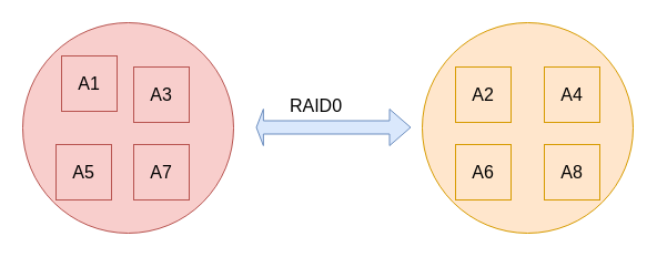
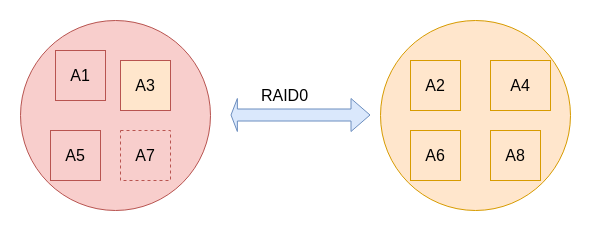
  <mxCell id="0" />
  <mxCell id="1" parent="0" />
  <mxCell id="2" value="" style="ellipse;whiteSpace=wrap;html=1;aspect=fixed;fillColor=#f8cecc;strokeColor=#b85450;fontSize=16;" vertex="1" parent="1"><mxGeometry x="20" y="20" width="190" height="190" as="geometry" /></mxCell>
  <mxCell id="3" value="A1" style="whiteSpace=wrap;html=1;aspect=fixed;fillColor=#f8cecc;strokeColor=#b85450;fontSize=16;" vertex="1" parent="1"><mxGeometry x="55" y="50" width="50" height="50" as="geometry" /></mxCell>
- <mxCell id="4" value="A3" style="whiteSpace=wrap;html=1;aspect=fixed;fillColor=#f8cecc;strokeColor=#b85450;fontSize=16;" vertex="1" parent="1"><mxGeometry x="120" y="60" width="50" height="50" as="geometry" /></mxCell>
+ <mxCell id="4" value="A3" style="whiteSpace=wrap;html=1;aspect=fixed;fillColor=#ffe6cc;strokeColor=#b85450;fontSize=16;" vertex="1" parent="1"><mxGeometry x="120" y="60" width="50" height="50" as="geometry" /></mxCell>
  <mxCell id="5" value="A5" style="whiteSpace=wrap;html=1;aspect=fixed;fillColor=#f8cecc;strokeColor=#b85450;fontSize=16;" vertex="1" parent="1"><mxGeometry x="50" y="130" width="50" height="50" as="geometry" /></mxCell>
- <mxCell id="6" value="A7" style="whiteSpace=wrap;html=1;aspect=fixed;fillColor=#f8cecc;strokeColor=#b85450;fontSize=16;" vertex="1" parent="1"><mxGeometry x="120" y="130" width="50" height="50" as="geometry" /></mxCell>
+ <mxCell id="6" value="A7" style="whiteSpace=wrap;html=1;aspect=fixed;fillColor=#f8cecc;strokeColor=#b85450;fontSize=16;dashed=1;" vertex="1" parent="1"><mxGeometry x="120" y="130" width="50" height="50" as="geometry" /></mxCell>
  <mxCell id="7" value="" style="ellipse;whiteSpace=wrap;html=1;aspect=fixed;fillColor=#ffe6cc;strokeColor=#d79b00;fontSize=16;" vertex="1" parent="1"><mxGeometry x="380" y="20" width="190" height="190" as="geometry" /></mxCell>
  <mxCell id="8" value="A2" style="whiteSpace=wrap;html=1;aspect=fixed;fillColor=#ffe6cc;strokeColor=#d79b00;fontSize=16;" vertex="1" parent="1"><mxGeometry x="410" y="60" width="50" height="50" as="geometry" /></mxCell>
- <mxCell id="9" value="A4" style="whiteSpace=wrap;html=1;aspect=fixed;fillColor=#ffe6cc;strokeColor=#d79b00;fontSize=16;" vertex="1" parent="1"><mxGeometry x="490" y="60" width="50" height="50" as="geometry" /></mxCell>
+ <mxCell id="9" value="A4" style="whiteSpace=wrap;html=1;aspect=fixed;fillColor=#ffe6cc;strokeColor=#d79b00;fontSize=16;" vertex="1" parent="1"><mxGeometry x="490" y="60" width="60" height="50" as="geometry" /></mxCell>
  <mxCell id="10" value="A6" style="whiteSpace=wrap;html=1;aspect=fixed;fillColor=#ffe6cc;strokeColor=#d79b00;fontSize=16;" vertex="1" parent="1"><mxGeometry x="410" y="130" width="50" height="50" as="geometry" /></mxCell>
  <mxCell id="11" value="A8" style="whiteSpace=wrap;html=1;aspect=fixed;fillColor=#ffe6cc;strokeColor=#d79b00;fontSize=16;" vertex="1" parent="1"><mxGeometry x="490" y="130" width="50" height="50" as="geometry" /></mxCell>
  <mxCell id="12" value="" style="shape=flexArrow;endArrow=classic;startArrow=classic;html=1;rounded=0;width=12;startSize=1.79;fillColor=#dae8fc;strokeColor=#6c8ebf;fontSize=16;" edge="1" parent="1"><mxGeometry width="100" height="100" relative="1" as="geometry"><mxPoint x="230" y="114.5" as="sourcePoint" /><mxPoint x="370" y="114.5" as="targetPoint" /></mxGeometry></mxCell>
  <mxCell id="13" value="RAID0" style="text;html=1;align=center;verticalAlign=middle;resizable=0;points=[];autosize=1;strokeColor=none;fillColor=none;fontSize=16;" vertex="1" parent="1"><mxGeometry x="249" y="80" width="70" height="30" as="geometry" /></mxCell>
